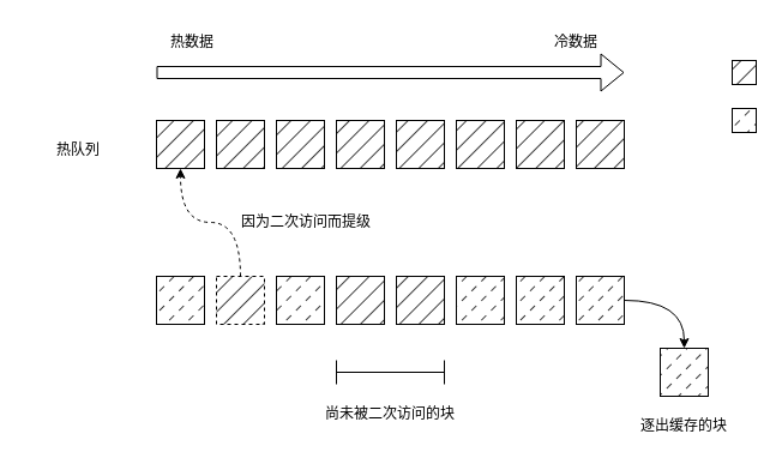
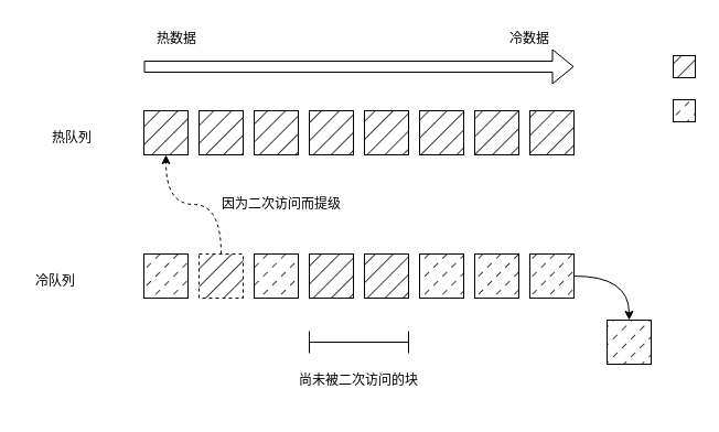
  <mxCell id="0" />
  <mxCell id="1" parent="0" />
  <mxCell id="2" value="" style="whiteSpace=wrap;html=1;aspect=fixed;" vertex="1" parent="1"><mxGeometry x="130" y="100" width="40" height="40" as="geometry" /></mxCell>
  <mxCell id="3" value="" style="whiteSpace=wrap;html=1;aspect=fixed;fillStyle=hatch;fillColor=#000000;" vertex="1" parent="1"><mxGeometry x="180" y="100" width="40" height="40" as="geometry" /></mxCell>
  <mxCell id="4" value="" style="whiteSpace=wrap;html=1;aspect=fixed;fillStyle=hatch;fillColor=#000000;" vertex="1" parent="1"><mxGeometry x="230" y="100" width="40" height="40" as="geometry" /></mxCell>
  <mxCell id="5" value="" style="whiteSpace=wrap;html=1;aspect=fixed;fillStyle=hatch;fillColor=#000000;" vertex="1" parent="1"><mxGeometry x="280" y="100" width="40" height="40" as="geometry" /></mxCell>
  <mxCell id="6" value="" style="whiteSpace=wrap;html=1;aspect=fixed;fillStyle=hatch;fillColor=#000000;" vertex="1" parent="1"><mxGeometry x="330" y="100" width="40" height="40" as="geometry" /></mxCell>
  <mxCell id="7" value="" style="whiteSpace=wrap;html=1;aspect=fixed;fillStyle=hatch;fillColor=#000000;" vertex="1" parent="1"><mxGeometry x="380" y="100" width="40" height="40" as="geometry" /></mxCell>
  <mxCell id="8" value="" style="whiteSpace=wrap;html=1;aspect=fixed;fillStyle=hatch;fillColor=#000000;" vertex="1" parent="1"><mxGeometry x="430" y="100" width="40" height="40" as="geometry" /></mxCell>
  <mxCell id="9" value="" style="whiteSpace=wrap;html=1;aspect=fixed;fillStyle=hatch;fillColor=#000000;" vertex="1" parent="1"><mxGeometry x="480" y="100" width="40" height="40" as="geometry" /></mxCell>
  <mxCell id="10" value="" style="whiteSpace=wrap;html=1;aspect=fixed;fillStyle=dashed;fillColor=#000000;" vertex="1" parent="1"><mxGeometry x="130" y="230" width="40" height="40" as="geometry" /></mxCell>
  <mxCell id="11" style="edgeStyle=orthogonalEdgeStyle;rounded=0;orthogonalLoop=1;jettySize=auto;html=1;exitX=0.5;exitY=0;exitDx=0;exitDy=0;entryX=0.5;entryY=1;entryDx=0;entryDy=0;dashed=1;curved=1;" edge="1" parent="1" source="12" target="2"><mxGeometry relative="1" as="geometry" /></mxCell>
  <mxCell id="12" value="" style="whiteSpace=wrap;html=1;aspect=fixed;dashed=1;fillStyle=hatch;fillColor=#000000;" vertex="1" parent="1"><mxGeometry x="180" y="230" width="40" height="40" as="geometry" /></mxCell>
  <mxCell id="13" value="" style="whiteSpace=wrap;html=1;aspect=fixed;fillStyle=dashed;fillColor=#000000;" vertex="1" parent="1"><mxGeometry x="230" y="230" width="40" height="40" as="geometry" /></mxCell>
  <mxCell id="14" value="" style="whiteSpace=wrap;html=1;aspect=fixed;fillStyle=hatch;fillColor=#000000;" vertex="1" parent="1"><mxGeometry x="280" y="230" width="40" height="40" as="geometry" /></mxCell>
  <mxCell id="15" value="" style="whiteSpace=wrap;html=1;aspect=fixed;fillStyle=hatch;fillColor=#000000;" vertex="1" parent="1"><mxGeometry x="330" y="230" width="40" height="40" as="geometry" /></mxCell>
  <mxCell id="16" value="" style="whiteSpace=wrap;html=1;aspect=fixed;fillStyle=dashed;fillColor=#000000;" vertex="1" parent="1"><mxGeometry x="380" y="230" width="40" height="40" as="geometry" /></mxCell>
  <mxCell id="17" value="" style="whiteSpace=wrap;html=1;aspect=fixed;fillStyle=dashed;fillColor=#000000;" vertex="1" parent="1"><mxGeometry x="430" y="230" width="40" height="40" as="geometry" /></mxCell>
  <mxCell id="18" style="edgeStyle=orthogonalEdgeStyle;curved=1;rounded=0;orthogonalLoop=1;jettySize=auto;html=1;exitX=1;exitY=0.5;exitDx=0;exitDy=0;entryX=0.5;entryY=0;entryDx=0;entryDy=0;" edge="1" parent="1" source="19" target="26"><mxGeometry relative="1" as="geometry" /></mxCell>
  <mxCell id="19" value="" style="whiteSpace=wrap;html=1;aspect=fixed;fillStyle=dashed;fillColor=#000000;" vertex="1" parent="1"><mxGeometry x="480" y="230" width="40" height="40" as="geometry" /></mxCell>
  <mxCell id="20" value="热队列" style="text;html=1;strokeColor=none;fillColor=none;align=center;verticalAlign=middle;whiteSpace=wrap;rounded=0;" vertex="1" parent="1"><mxGeometry x="35" y="110" width="60" height="30" as="geometry" /></mxCell>
+ <mxCell id="21" value="冷队列" style="text;html=1;strokeColor=none;fillColor=none;align=center;verticalAlign=middle;whiteSpace=wrap;rounded=0;" vertex="1" parent="1"><mxGeometry x="20" y="240" width="60" height="30" as="geometry" /></mxCell>
  <mxCell id="22" value="" style="shape=flexArrow;endArrow=classic;html=1;rounded=0;curved=1;" edge="1" parent="1"><mxGeometry width="50" height="50" relative="1" as="geometry"><mxPoint x="130" y="60" as="sourcePoint" /><mxPoint x="520" y="60" as="targetPoint" /></mxGeometry></mxCell>
  <mxCell id="23" value="热数据" style="text;html=1;strokeColor=none;fillColor=none;align=center;verticalAlign=middle;whiteSpace=wrap;rounded=0;dashed=1;" vertex="1" parent="1"><mxGeometry x="130" y="20" width="60" height="30" as="geometry" /></mxCell>
  <mxCell id="24" value="冷数据" style="text;html=1;strokeColor=none;fillColor=none;align=center;verticalAlign=middle;whiteSpace=wrap;rounded=0;dashed=1;" vertex="1" parent="1"><mxGeometry x="450" y="20" width="60" height="30" as="geometry" /></mxCell>
  <mxCell id="25" value="" style="whiteSpace=wrap;html=1;aspect=fixed;fillStyle=hatch;fillColor=#000000;" vertex="1" parent="1"><mxGeometry x="130" y="100" width="40" height="40" as="geometry" /></mxCell>
  <mxCell id="26" value="" style="whiteSpace=wrap;html=1;aspect=fixed;fillStyle=dashed;fillColor=#000000;" vertex="1" parent="1"><mxGeometry x="550" y="290" width="40" height="40" as="geometry" /></mxCell>
- <mxCell id="27" value="逐出缓存的块" style="text;html=1;strokeColor=none;fillColor=none;align=center;verticalAlign=middle;whiteSpace=wrap;rounded=0;dashed=1;fillStyle=dashed;" vertex="1" parent="1"><mxGeometry x="525" y="340" width="90" height="30" as="geometry" /></mxCell>
  <mxCell id="28" value="因为二次访问而提级" style="text;html=1;strokeColor=none;fillColor=none;align=center;verticalAlign=middle;whiteSpace=wrap;rounded=0;dashed=1;fillStyle=hatch;" vertex="1" parent="1"><mxGeometry x="200" y="170" width="110" height="30" as="geometry" /></mxCell>
  <mxCell id="29" value="尚未被二次访问的块" style="text;html=1;strokeColor=none;fillColor=none;align=center;verticalAlign=middle;whiteSpace=wrap;rounded=0;dashed=1;fillStyle=hatch;" vertex="1" parent="1"><mxGeometry x="265" y="330" width="120" height="30" as="geometry" /></mxCell>
  <mxCell id="30" value="" style="shape=crossbar;whiteSpace=wrap;html=1;rounded=1;fillStyle=hatch;fillColor=#000000;" vertex="1" parent="1"><mxGeometry x="280" y="300" width="90" height="20" as="geometry" /></mxCell>
  <mxCell id="31" value="" style="whiteSpace=wrap;html=1;aspect=fixed;fillStyle=hatch;fillColor=#000000;" vertex="1" parent="1"><mxGeometry x="610" y="50" width="20" height="20" as="geometry" /></mxCell>
  <mxCell id="32" value="" style="whiteSpace=wrap;html=1;aspect=fixed;fillStyle=dashed;fillColor=#000000;" vertex="1" parent="1"><mxGeometry x="610" y="90" width="20" height="20" as="geometry" /></mxCell>
